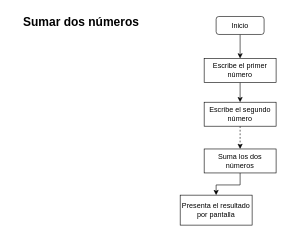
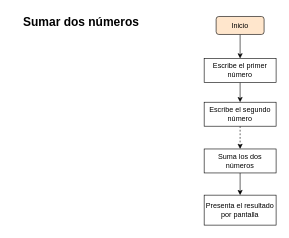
  <mxCell id="0" />
  <mxCell id="1" parent="0" />
  <mxCell id="2" style="edgeStyle=orthogonalEdgeStyle;rounded=0;orthogonalLoop=1;jettySize=auto;html=1;exitX=0.5;exitY=1;exitDx=0;exitDy=0;entryX=0.5;entryY=0;entryDx=0;entryDy=0;" parent="1" source="3" target="5" edge="1"><mxGeometry relative="1" as="geometry" /></mxCell>
- <mxCell id="3" value="Inicio" style="rounded=1;whiteSpace=wrap;html=1;" parent="1" vertex="1"><mxGeometry x="360" y="27" width="80" height="30" as="geometry" /></mxCell>
+ <mxCell id="3" value="Inicio" style="rounded=1;whiteSpace=wrap;html=1;fillColor=#ffe6cc;" parent="1" vertex="1"><mxGeometry x="360" y="27" width="80" height="30" as="geometry" /></mxCell>
  <mxCell id="4" style="edgeStyle=orthogonalEdgeStyle;rounded=0;orthogonalLoop=1;jettySize=auto;html=1;exitX=0.5;exitY=1;exitDx=0;exitDy=0;entryX=0.5;entryY=0;entryDx=0;entryDy=0;" parent="1" source="5" target="7" edge="1"><mxGeometry relative="1" as="geometry" /></mxCell>
  <mxCell id="5" value="Escribe el primer número" style="rounded=0;whiteSpace=wrap;html=1;" parent="1" vertex="1"><mxGeometry x="340" y="97" width="120" height="40" as="geometry" /></mxCell>
  <mxCell id="6" style="edgeStyle=orthogonalEdgeStyle;rounded=0;orthogonalLoop=1;jettySize=auto;html=1;exitX=0.5;exitY=1;exitDx=0;exitDy=0;entryX=0.5;entryY=0;entryDx=0;entryDy=0;dashed=1;" parent="1" source="7" target="9" edge="1"><mxGeometry relative="1" as="geometry" /></mxCell>
  <mxCell id="7" value="Escribe el segundo número" style="rounded=0;whiteSpace=wrap;html=1;" parent="1" vertex="1"><mxGeometry x="340" y="170" width="120" height="40" as="geometry" /></mxCell>
  <mxCell id="8" style="edgeStyle=orthogonalEdgeStyle;rounded=0;orthogonalLoop=1;jettySize=auto;html=1;exitX=0.5;exitY=1;exitDx=0;exitDy=0;entryX=0.5;entryY=0;entryDx=0;entryDy=0;" parent="1" source="9" target="10" edge="1"><mxGeometry relative="1" as="geometry" /></mxCell>
  <mxCell id="9" value="Suma los dos números" style="rounded=0;whiteSpace=wrap;html=1;" parent="1" vertex="1"><mxGeometry x="340" y="248" width="120" height="40" as="geometry" /></mxCell>
- <mxCell id="10" value="Presenta el resultado por pantalla" style="rounded=0;whiteSpace=wrap;html=1;" parent="1" vertex="1"><mxGeometry x="300" y="325" width="120" height="50" as="geometry" /></mxCell>
+ <mxCell id="10" value="Presenta el resultado por pantalla" style="rounded=0;whiteSpace=wrap;html=1;" parent="1" vertex="1"><mxGeometry x="340" y="325" width="120" height="50" as="geometry" /></mxCell>
  <mxCell id="11" value="&lt;font style=&quot;font-size: 20px;&quot;&gt;&lt;b&gt;Sumar dos números&lt;/b&gt;&lt;/font&gt;" style="text;html=1;align=center;verticalAlign=middle;whiteSpace=wrap;rounded=0;" parent="1" vertex="1"><mxGeometry x="20" y="20" width="230" height="30" as="geometry" /></mxCell>
